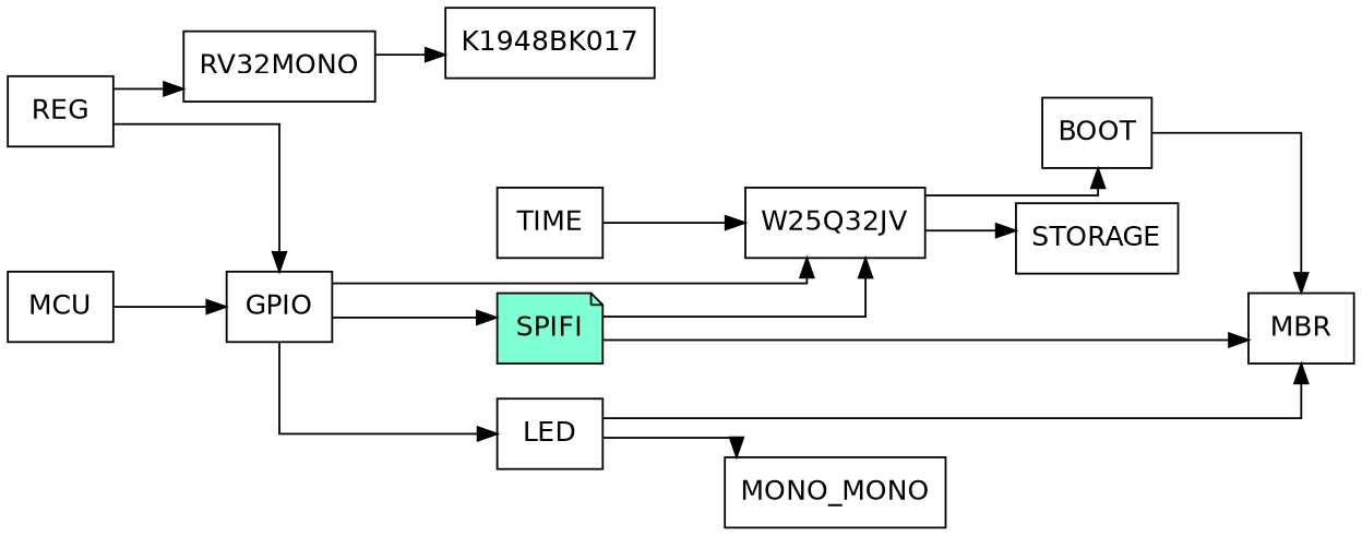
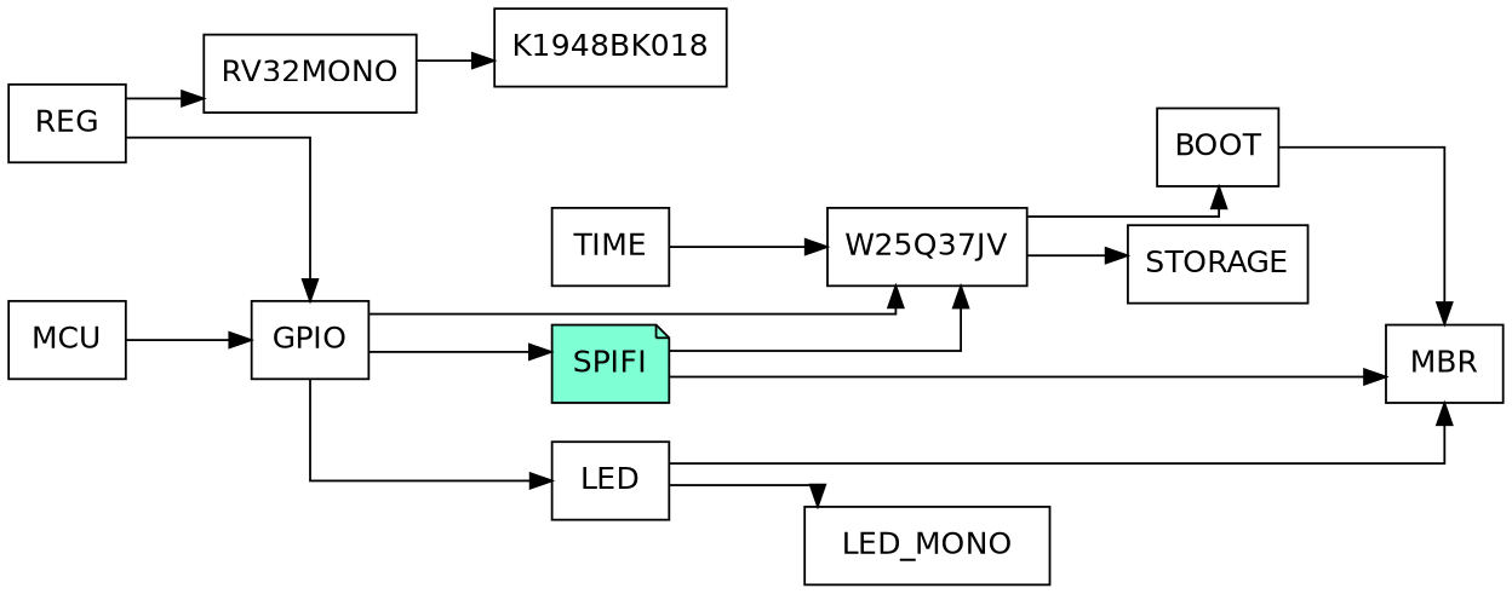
  strict digraph {
    fontname="DejaVu Sans"
    rankdir=LR
    splines=ortho
    node [fontname="DejaVu Sans" shape=box]
    edge [fontname="DejaVu Sans"]
    n1 [label=RV32MONO]
    REG
    GPIO
-   K1948BK018 [label=K1948BK017]
+   K1948BK018
    SPIFI [fillcolor=aquamarine shape=note style=filled]
-   W25Q32JV
+   W25Q32JV [label=W25Q37JV]
    LED
    MBR
    BOOT
    STORAGE
-   LED_MONO [label=MONO_MONO]
+   LED_MONO
    MCU
    TIME
    subgraph cluster_1 {
      color=oldlace
      label=ASICS
      style=filled
    }
    n1 -> K1948BK018
    REG -> n1
    REG -> GPIO
    GPIO -> SPIFI
    GPIO -> W25Q32JV
    GPIO -> LED
    SPIFI -> W25Q32JV
    SPIFI -> MBR
    W25Q32JV -> BOOT
    W25Q32JV -> STORAGE
    LED -> MBR
    LED -> LED_MONO
    BOOT -> MBR
    MCU -> GPIO
    TIME -> W25Q32JV
  }
